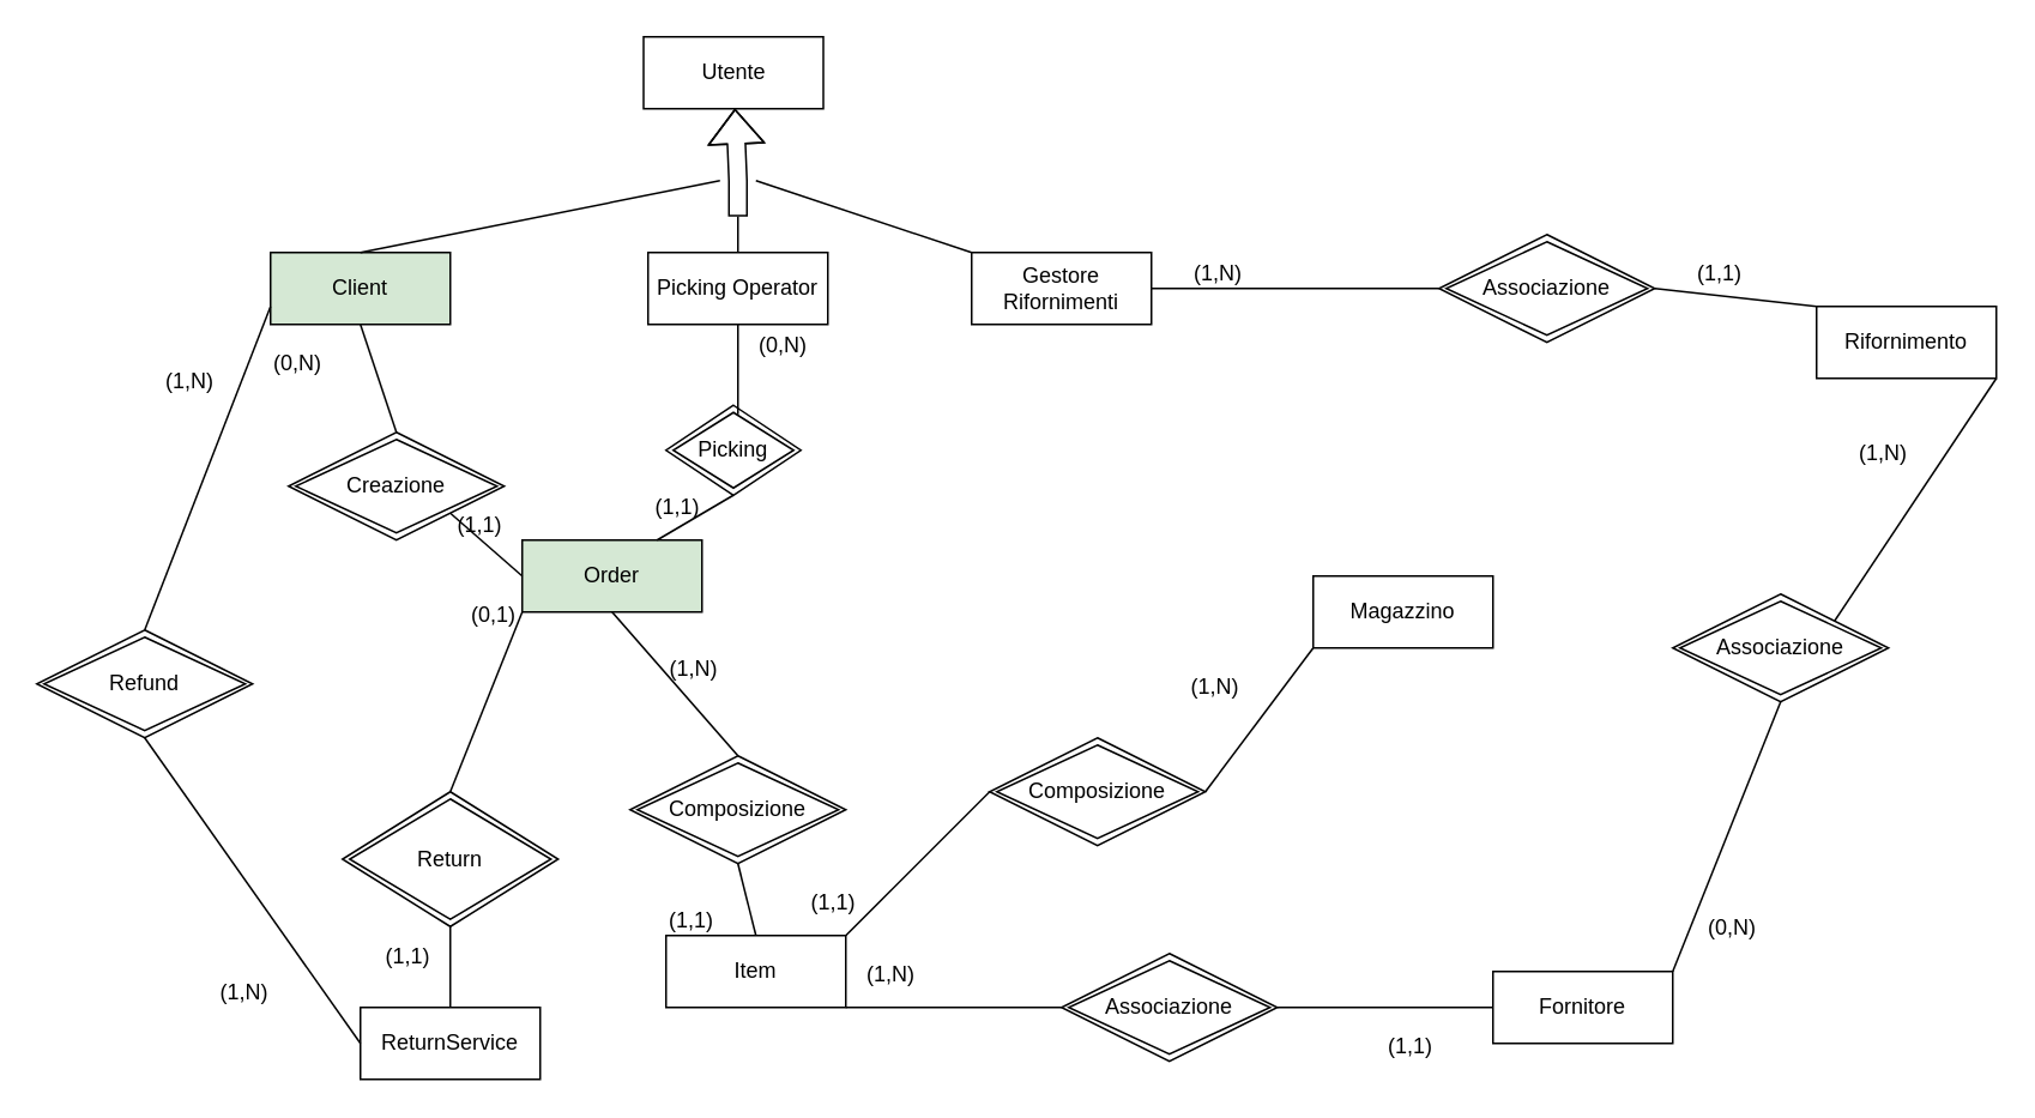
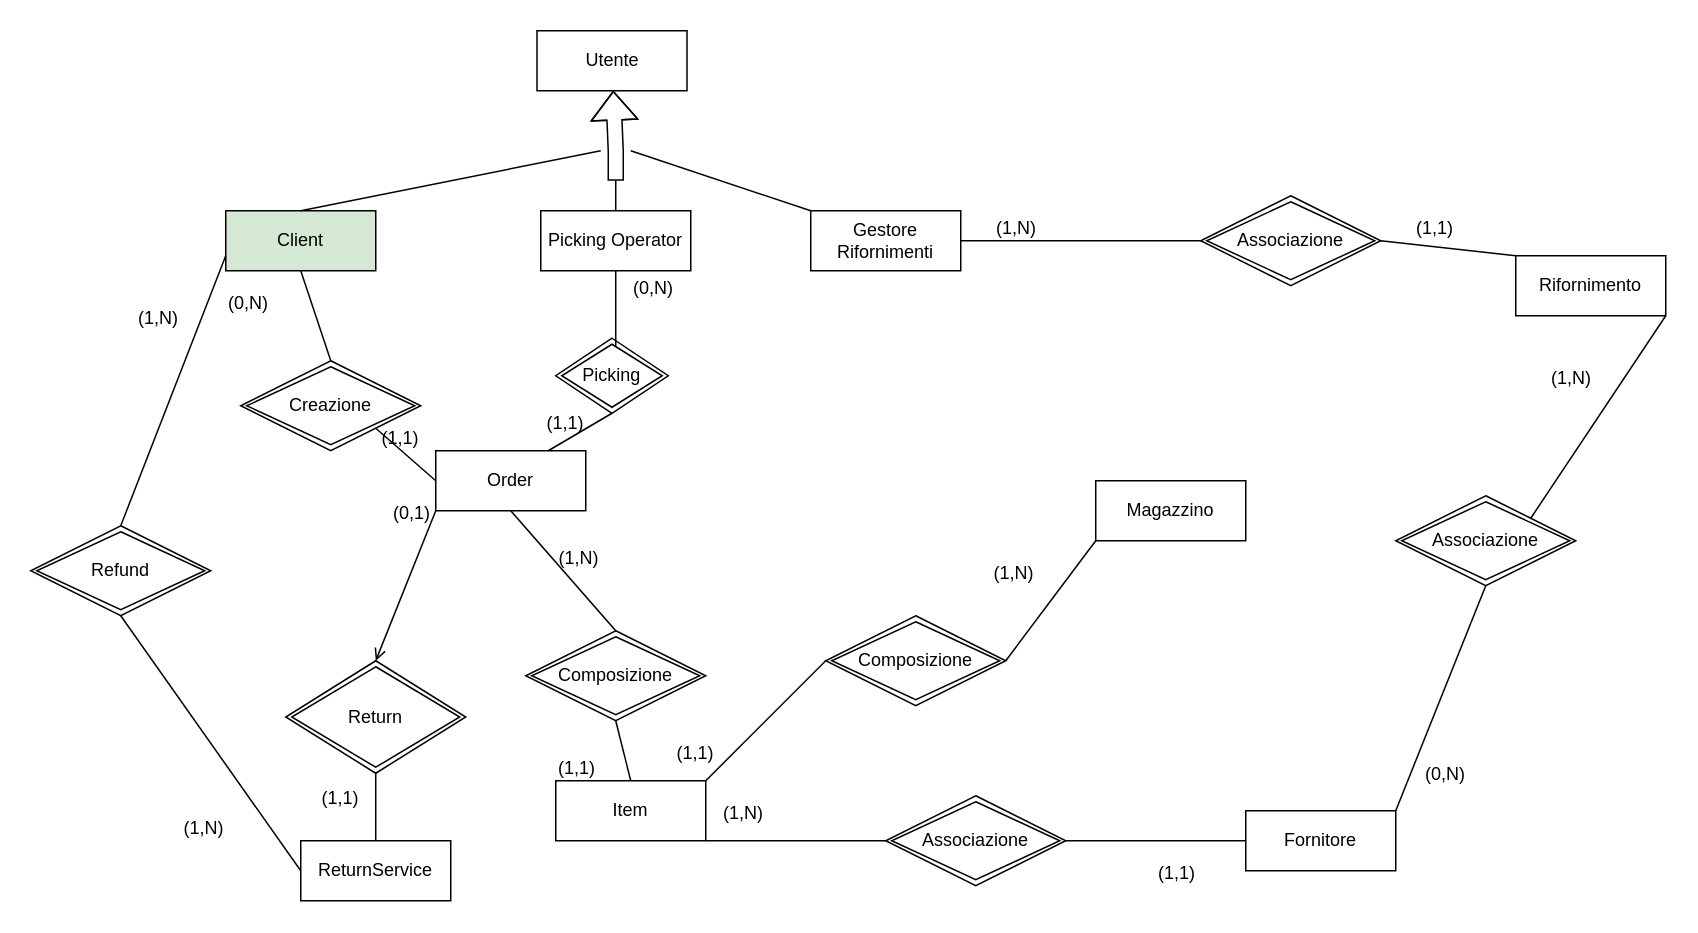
  <mxCell id="0" />
  <mxCell id="1" parent="0" />
  <mxCell id="2" value="" style="shape=flexArrow;endArrow=classic;html=1;rounded=0;" parent="1" source="56" edge="1"><mxGeometry width="50" height="50" relative="1" as="geometry"><mxPoint x="410" y="120" as="sourcePoint" /><mxPoint x="410" y="60" as="targetPoint" /><Array as="points" /></mxGeometry></mxCell>
  <mxCell id="3" value="Client" style="whiteSpace=wrap;html=1;align=center;fillColor=#d5e8d4;" parent="1" vertex="1"><mxGeometry x="150" y="140" width="100" height="40" as="geometry" /></mxCell>
  <mxCell id="4" value="Picking Operator" style="whiteSpace=wrap;html=1;align=center;" parent="1" vertex="1"><mxGeometry x="360" y="140" width="100" height="40" as="geometry" /></mxCell>
  <mxCell id="5" value="Gestore Rifornimenti" style="whiteSpace=wrap;html=1;align=center;" parent="1" vertex="1"><mxGeometry x="540" y="140" width="100" height="40" as="geometry" /></mxCell>
  <mxCell id="6" value="Creazione" style="shape=rhombus;double=1;perimeter=rhombusPerimeter;whiteSpace=wrap;html=1;align=center;" parent="1" vertex="1"><mxGeometry x="160" y="240" width="120" height="60" as="geometry" /></mxCell>
- <mxCell id="7" value="Order" style="whiteSpace=wrap;html=1;align=center;fillColor=#d5e8d4;" parent="1" vertex="1"><mxGeometry x="290" y="300" width="100" height="40" as="geometry" /></mxCell>
+ <mxCell id="7" value="Order" style="whiteSpace=wrap;html=1;align=center;" parent="1" vertex="1"><mxGeometry x="290" y="300" width="100" height="40" as="geometry" /></mxCell>
  <mxCell id="8" value="" style="endArrow=none;html=1;rounded=0;entryX=0.5;entryY=0;entryDx=0;entryDy=0;exitX=0.5;exitY=1;exitDx=0;exitDy=0;" parent="1" source="3" target="6" edge="1"><mxGeometry relative="1" as="geometry"><mxPoint x="250" y="190" as="sourcePoint" /><mxPoint x="520" y="130" as="targetPoint" /></mxGeometry></mxCell>
  <mxCell id="9" value="(0,N)" style="resizable=0;html=1;whiteSpace=wrap;align=left;verticalAlign=bottom;" parent="8" connectable="0" vertex="1"><mxGeometry x="-1" relative="1" as="geometry"><mxPoint x="-50" y="30" as="offset" /></mxGeometry></mxCell>
  <mxCell id="10" value="" style="endArrow=none;html=1;rounded=0;exitX=1;exitY=1;exitDx=0;exitDy=0;entryX=0;entryY=0.5;entryDx=0;entryDy=0;" parent="1" source="6" target="7" edge="1"><mxGeometry relative="1" as="geometry"><mxPoint x="260" y="190" as="sourcePoint" /><mxPoint x="260" y="230" as="targetPoint" /></mxGeometry></mxCell>
  <mxCell id="11" value="(1,1)" style="resizable=0;html=1;whiteSpace=wrap;align=right;verticalAlign=bottom;" parent="10" connectable="0" vertex="1"><mxGeometry x="1" relative="1" as="geometry"><mxPoint x="-10" y="-20" as="offset" /></mxGeometry></mxCell>
  <mxCell id="12" value="" style="endArrow=none;html=1;rounded=0;exitX=0.5;exitY=0;exitDx=0;exitDy=0;" parent="1" source="3" edge="1"><mxGeometry relative="1" as="geometry"><mxPoint x="320" y="260" as="sourcePoint" /><mxPoint x="400" y="100" as="targetPoint" /></mxGeometry></mxCell>
  <mxCell id="13" value="" style="endArrow=none;html=1;rounded=0;exitX=0.5;exitY=0;exitDx=0;exitDy=0;" parent="1" source="4" edge="1"><mxGeometry relative="1" as="geometry"><mxPoint x="330" y="270" as="sourcePoint" /><mxPoint x="410" y="120" as="targetPoint" /></mxGeometry></mxCell>
  <mxCell id="14" value="" style="endArrow=none;html=1;rounded=0;entryX=0;entryY=0;entryDx=0;entryDy=0;" parent="1" target="5" edge="1"><mxGeometry relative="1" as="geometry"><mxPoint x="420" y="100" as="sourcePoint" /><mxPoint x="400" y="280" as="targetPoint" /></mxGeometry></mxCell>
  <mxCell id="15" value="Item" style="whiteSpace=wrap;html=1;align=center;" parent="1" vertex="1"><mxGeometry x="370" y="520" width="100" height="40" as="geometry" /></mxCell>
  <mxCell id="16" value="Composizione" style="shape=rhombus;double=1;perimeter=rhombusPerimeter;whiteSpace=wrap;html=1;align=center;" parent="1" vertex="1"><mxGeometry x="350" y="420" width="120" height="60" as="geometry" /></mxCell>
  <mxCell id="17" value="" style="endArrow=none;html=1;rounded=0;exitX=0.5;exitY=1;exitDx=0;exitDy=0;entryX=0.5;entryY=0;entryDx=0;entryDy=0;" parent="1" source="7" target="16" edge="1"><mxGeometry relative="1" as="geometry"><mxPoint x="260" y="190" as="sourcePoint" /><mxPoint x="260" y="230" as="targetPoint" /></mxGeometry></mxCell>
  <mxCell id="18" value="(1,N)" style="resizable=0;html=1;whiteSpace=wrap;align=right;verticalAlign=bottom;" parent="17" connectable="0" vertex="1"><mxGeometry x="1" relative="1" as="geometry"><mxPoint x="-10" y="-40" as="offset" /></mxGeometry></mxCell>
  <mxCell id="19" value="" style="endArrow=none;html=1;rounded=0;exitX=0.5;exitY=1;exitDx=0;exitDy=0;entryX=0.5;entryY=0;entryDx=0;entryDy=0;" parent="1" source="16" target="15" edge="1"><mxGeometry relative="1" as="geometry"><mxPoint x="270" y="200" as="sourcePoint" /><mxPoint x="270" y="240" as="targetPoint" /></mxGeometry></mxCell>
  <mxCell id="20" value="ReturnService" style="whiteSpace=wrap;html=1;align=center;" parent="1" vertex="1"><mxGeometry x="200" y="560" width="100" height="40" as="geometry" /></mxCell>
  <mxCell id="21" value="Return" style="shape=rhombus;double=1;perimeter=rhombusPerimeter;whiteSpace=wrap;html=1;align=center;" parent="1" vertex="1"><mxGeometry x="190" y="440" width="120" height="75" as="geometry" /></mxCell>
  <mxCell id="22" value="" style="endArrow=none;html=1;rounded=0;exitX=0.5;exitY=1;exitDx=0;exitDy=0;entryX=0.5;entryY=0;entryDx=0;entryDy=0;" parent="1" source="21" target="20" edge="1"><mxGeometry relative="1" as="geometry"><mxPoint x="90" y="210" as="sourcePoint" /><mxPoint x="90" y="250" as="targetPoint" /></mxGeometry></mxCell>
  <mxCell id="23" value="(1,1)" style="resizable=0;html=1;whiteSpace=wrap;align=right;verticalAlign=bottom;" parent="22" connectable="0" vertex="1"><mxGeometry x="1" relative="1" as="geometry"><mxPoint x="-10" y="-20" as="offset" /></mxGeometry></mxCell>
- <mxCell id="24" value="" style="endArrow=none;html=1;rounded=0;exitX=0;exitY=1;exitDx=0;exitDy=0;entryX=0.5;entryY=0;entryDx=0;entryDy=0;" parent="1" source="7" target="21" edge="1"><mxGeometry relative="1" as="geometry"><mxPoint x="440" y="280" as="sourcePoint" /><mxPoint x="440" y="310" as="targetPoint" /></mxGeometry></mxCell>
+ <mxCell id="24" value="" style="endArrow=open;html=1;rounded=0;exitX=0;exitY=1;exitDx=0;exitDy=0;entryX=0.5;entryY=0;entryDx=0;entryDy=0;" parent="1" source="7" target="21" edge="1"><mxGeometry relative="1" as="geometry"><mxPoint x="440" y="280" as="sourcePoint" /><mxPoint x="440" y="310" as="targetPoint" /></mxGeometry></mxCell>
  <mxCell id="25" value="(0,1)" style="resizable=0;html=1;whiteSpace=wrap;align=left;verticalAlign=bottom;" parent="24" connectable="0" vertex="1"><mxGeometry x="-1" relative="1" as="geometry"><mxPoint x="-30" y="10" as="offset" /></mxGeometry></mxCell>
  <mxCell id="26" value="Fornitore" style="whiteSpace=wrap;html=1;align=center;" parent="1" vertex="1"><mxGeometry x="830" y="540" width="100" height="40" as="geometry" /></mxCell>
  <mxCell id="27" value="Associazione" style="shape=rhombus;double=1;perimeter=rhombusPerimeter;whiteSpace=wrap;html=1;align=center;" parent="1" vertex="1"><mxGeometry x="590" y="530" width="120" height="60" as="geometry" /></mxCell>
  <mxCell id="28" value="" style="endArrow=none;html=1;rounded=0;exitX=1;exitY=1;exitDx=0;exitDy=0;entryX=0;entryY=0.5;entryDx=0;entryDy=0;" parent="1" source="15" target="27" edge="1"><mxGeometry relative="1" as="geometry"><mxPoint x="440" y="370" as="sourcePoint" /><mxPoint x="440" y="430" as="targetPoint" /><Array as="points" /></mxGeometry></mxCell>
  <mxCell id="29" value="(1,1)" style="resizable=0;html=1;whiteSpace=wrap;align=left;verticalAlign=bottom;" parent="28" connectable="0" vertex="1"><mxGeometry x="-1" relative="1" as="geometry"><mxPoint x="-100" y="-40" as="offset" /></mxGeometry></mxCell>
  <mxCell id="30" value="Magazzino" style="whiteSpace=wrap;html=1;align=center;" parent="1" vertex="1"><mxGeometry x="730" y="320" width="100" height="40" as="geometry" /></mxCell>
  <mxCell id="31" value="Composizione" style="shape=rhombus;double=1;perimeter=rhombusPerimeter;whiteSpace=wrap;html=1;align=center;" parent="1" vertex="1"><mxGeometry x="550" y="410" width="120" height="60" as="geometry" /></mxCell>
  <mxCell id="32" value="" style="endArrow=none;html=1;rounded=0;exitX=1;exitY=0;exitDx=0;exitDy=0;entryX=0;entryY=0.5;entryDx=0;entryDy=0;" parent="1" source="15" target="31" edge="1"><mxGeometry relative="1" as="geometry"><mxPoint x="490" y="470" as="sourcePoint" /><mxPoint x="570" y="530" as="targetPoint" /><Array as="points" /></mxGeometry></mxCell>
  <mxCell id="33" value="(1,N)" style="resizable=0;html=1;whiteSpace=wrap;align=left;verticalAlign=bottom;" parent="32" connectable="0" vertex="1"><mxGeometry x="-1" relative="1" as="geometry"><mxPoint x="10" y="30" as="offset" /></mxGeometry></mxCell>
  <mxCell id="34" value="" style="endArrow=none;html=1;rounded=0;exitX=1;exitY=0.5;exitDx=0;exitDy=0;entryX=0;entryY=1;entryDx=0;entryDy=0;" parent="1" source="31" target="30" edge="1"><mxGeometry relative="1" as="geometry"><mxPoint x="490" y="430" as="sourcePoint" /><mxPoint x="580" y="390" as="targetPoint" /><Array as="points" /></mxGeometry></mxCell>
  <mxCell id="35" value="(1,N)" style="resizable=0;html=1;whiteSpace=wrap;align=right;verticalAlign=bottom;" parent="34" connectable="0" vertex="1"><mxGeometry x="1" relative="1" as="geometry"><mxPoint x="-40" y="30" as="offset" /></mxGeometry></mxCell>
  <mxCell id="36" value="Rifornimento" style="whiteSpace=wrap;html=1;align=center;" parent="1" vertex="1"><mxGeometry x="1010" y="170" width="100" height="40" as="geometry" /></mxCell>
  <mxCell id="37" value="" style="endArrow=none;html=1;rounded=0;entryX=0;entryY=0;entryDx=0;entryDy=0;exitX=1;exitY=0.5;exitDx=0;exitDy=0;" parent="1" source="51" target="36" edge="1"><mxGeometry relative="1" as="geometry"><mxPoint x="430" y="110" as="sourcePoint" /><mxPoint x="550" y="150" as="targetPoint" /></mxGeometry></mxCell>
  <mxCell id="38" value="" style="endArrow=none;html=1;rounded=0;exitX=0.5;exitY=1;exitDx=0;exitDy=0;entryX=1;entryY=0;entryDx=0;entryDy=0;" parent="1" source="49" target="26" edge="1"><mxGeometry relative="1" as="geometry"><mxPoint x="680" y="200" as="sourcePoint" /><mxPoint x="810" y="430" as="targetPoint" /><Array as="points" /></mxGeometry></mxCell>
  <mxCell id="39" value="Picking" style="shape=rhombus;double=1;perimeter=rhombusPerimeter;whiteSpace=wrap;html=1;align=center;" parent="1" vertex="1"><mxGeometry x="370" y="225" width="75" height="50" as="geometry" /></mxCell>
  <mxCell id="40" value="" style="endArrow=none;html=1;rounded=0;exitX=0.5;exitY=1;exitDx=0;exitDy=0;" parent="1" source="4" edge="1"><mxGeometry relative="1" as="geometry"><mxPoint x="420" y="490" as="sourcePoint" /><mxPoint x="410" y="230" as="targetPoint" /></mxGeometry></mxCell>
  <mxCell id="41" value="(0,N)" style="resizable=0;html=1;whiteSpace=wrap;align=left;verticalAlign=bottom;" parent="40" connectable="0" vertex="1"><mxGeometry x="-1" relative="1" as="geometry"><mxPoint x="10" y="20" as="offset" /></mxGeometry></mxCell>
  <mxCell id="42" value="" style="endArrow=none;html=1;rounded=0;exitX=0.5;exitY=1;exitDx=0;exitDy=0;entryX=0.75;entryY=0;entryDx=0;entryDy=0;" parent="1" source="39" target="7" edge="1"><mxGeometry relative="1" as="geometry"><mxPoint x="430" y="500" as="sourcePoint" /><mxPoint x="440" y="540" as="targetPoint" /></mxGeometry></mxCell>
  <mxCell id="43" value="(1,1)" style="resizable=0;html=1;whiteSpace=wrap;align=right;verticalAlign=bottom;" parent="42" connectable="0" vertex="1"><mxGeometry x="1" relative="1" as="geometry"><mxPoint x="25" y="-10" as="offset" /></mxGeometry></mxCell>
  <mxCell id="44" value="" style="endArrow=none;html=1;rounded=0;exitX=1;exitY=0.5;exitDx=0;exitDy=0;entryX=0;entryY=0.5;entryDx=0;entryDy=0;" parent="1" source="27" target="26" edge="1"><mxGeometry relative="1" as="geometry"><mxPoint x="480" y="570" as="sourcePoint" /><mxPoint x="670" y="640" as="targetPoint" /><Array as="points" /></mxGeometry></mxCell>
  <mxCell id="45" value="(1,1)" style="resizable=0;html=1;whiteSpace=wrap;align=left;verticalAlign=bottom;" parent="1" connectable="0" vertex="1"><mxGeometry x="770" y="590" as="geometry" /></mxCell>
  <mxCell id="46" value="(0,N)" style="resizable=0;html=1;whiteSpace=wrap;align=left;verticalAlign=bottom;" parent="1" connectable="0" vertex="1"><mxGeometry x="960" y="500" as="geometry"><mxPoint x="-12" y="24" as="offset" /></mxGeometry></mxCell>
  <mxCell id="47" value="(1,N)" style="resizable=0;html=1;whiteSpace=wrap;align=left;verticalAlign=bottom;" parent="1" connectable="0" vertex="1"><mxGeometry x="950" y="260" as="geometry"><mxPoint x="82" as="offset" /></mxGeometry></mxCell>
  <mxCell id="48" value="" style="endArrow=none;html=1;rounded=0;exitX=1;exitY=1;exitDx=0;exitDy=0;entryX=1;entryY=0;entryDx=0;entryDy=0;" parent="1" source="36" target="49" edge="1"><mxGeometry relative="1" as="geometry"><mxPoint x="840" y="120" as="sourcePoint" /><mxPoint x="1060" y="680" as="targetPoint" /><Array as="points" /></mxGeometry></mxCell>
  <mxCell id="49" value="Associazione" style="shape=rhombus;double=1;perimeter=rhombusPerimeter;whiteSpace=wrap;html=1;align=center;" parent="1" vertex="1"><mxGeometry x="930" y="330" width="120" height="60" as="geometry" /></mxCell>
  <mxCell id="50" value="" style="endArrow=none;html=1;rounded=0;entryX=0;entryY=0.5;entryDx=0;entryDy=0;exitX=1;exitY=0.5;exitDx=0;exitDy=0;" parent="1" source="5" target="51" edge="1"><mxGeometry relative="1" as="geometry"><mxPoint x="640" y="160" as="sourcePoint" /><mxPoint x="920" y="60" as="targetPoint" /></mxGeometry></mxCell>
  <mxCell id="51" value="Associazione" style="shape=rhombus;double=1;perimeter=rhombusPerimeter;whiteSpace=wrap;html=1;align=center;" parent="1" vertex="1"><mxGeometry x="800" y="130" width="120" height="60" as="geometry" /></mxCell>
  <mxCell id="52" value="(1,N)" style="resizable=0;html=1;whiteSpace=wrap;align=left;verticalAlign=bottom;" parent="1" connectable="0" vertex="1"><mxGeometry x="580" y="160" as="geometry"><mxPoint x="82" as="offset" /></mxGeometry></mxCell>
  <mxCell id="53" value="(1,1)" style="resizable=0;html=1;whiteSpace=wrap;align=left;verticalAlign=bottom;" parent="1" connectable="0" vertex="1"><mxGeometry x="860" y="160" as="geometry"><mxPoint x="82" as="offset" /></mxGeometry></mxCell>
  <mxCell id="54" value="(1,1)" style="resizable=0;html=1;whiteSpace=wrap;align=left;verticalAlign=bottom;" parent="1" connectable="0" vertex="1"><mxGeometry x="449" y="510" as="geometry" /></mxCell>
  <mxCell id="55" value="" style="shape=flexArrow;endArrow=classic;html=1;rounded=0;" parent="1" target="56" edge="1"><mxGeometry width="50" height="50" relative="1" as="geometry"><mxPoint x="410" y="120" as="sourcePoint" /><mxPoint x="410" y="60" as="targetPoint" /><Array as="points"><mxPoint x="410" y="100" /></Array></mxGeometry></mxCell>
  <mxCell id="56" value="Utente" style="whiteSpace=wrap;html=1;align=center;" parent="1" vertex="1"><mxGeometry x="357.5" y="20" width="100" height="40" as="geometry" /></mxCell>
  <mxCell id="57" value="Refund" style="shape=rhombus;double=1;perimeter=rhombusPerimeter;whiteSpace=wrap;html=1;align=center;" vertex="1" parent="1"><mxGeometry y="350" width="120" height="60" as="geometry" x="20" /></mxCell>
  <mxCell id="58" value="" style="endArrow=none;html=1;rounded=0;exitX=0.5;exitY=1;exitDx=0;exitDy=0;entryX=0;entryY=0.5;entryDx=0;entryDy=0;" edge="1" parent="1" source="57" target="20"><mxGeometry relative="1" as="geometry"><mxPoint x="-50" y="190" as="sourcePoint" /><mxPoint x="110" y="540" as="targetPoint" /></mxGeometry></mxCell>
  <mxCell id="59" value="(1,N)" style="resizable=0;html=1;whiteSpace=wrap;align=right;verticalAlign=bottom;" connectable="0" vertex="1" parent="58"><mxGeometry x="1" relative="1" as="geometry"><mxPoint x="-50" y="-20" as="offset" /></mxGeometry></mxCell>
  <mxCell id="60" value="" style="endArrow=none;html=1;rounded=0;entryX=0.5;entryY=0;entryDx=0;entryDy=0;exitX=0;exitY=0.75;exitDx=0;exitDy=0;" edge="1" parent="1" source="3" target="57"><mxGeometry relative="1" as="geometry"><mxPoint x="100" y="190" as="sourcePoint" /><mxPoint x="210" y="250" as="targetPoint" /></mxGeometry></mxCell>
  <mxCell id="61" value="(1,N)" style="resizable=0;html=1;whiteSpace=wrap;align=left;verticalAlign=bottom;" connectable="0" vertex="1" parent="60"><mxGeometry x="-1" relative="1" as="geometry"><mxPoint x="-60" y="50" as="offset" /></mxGeometry></mxCell>
